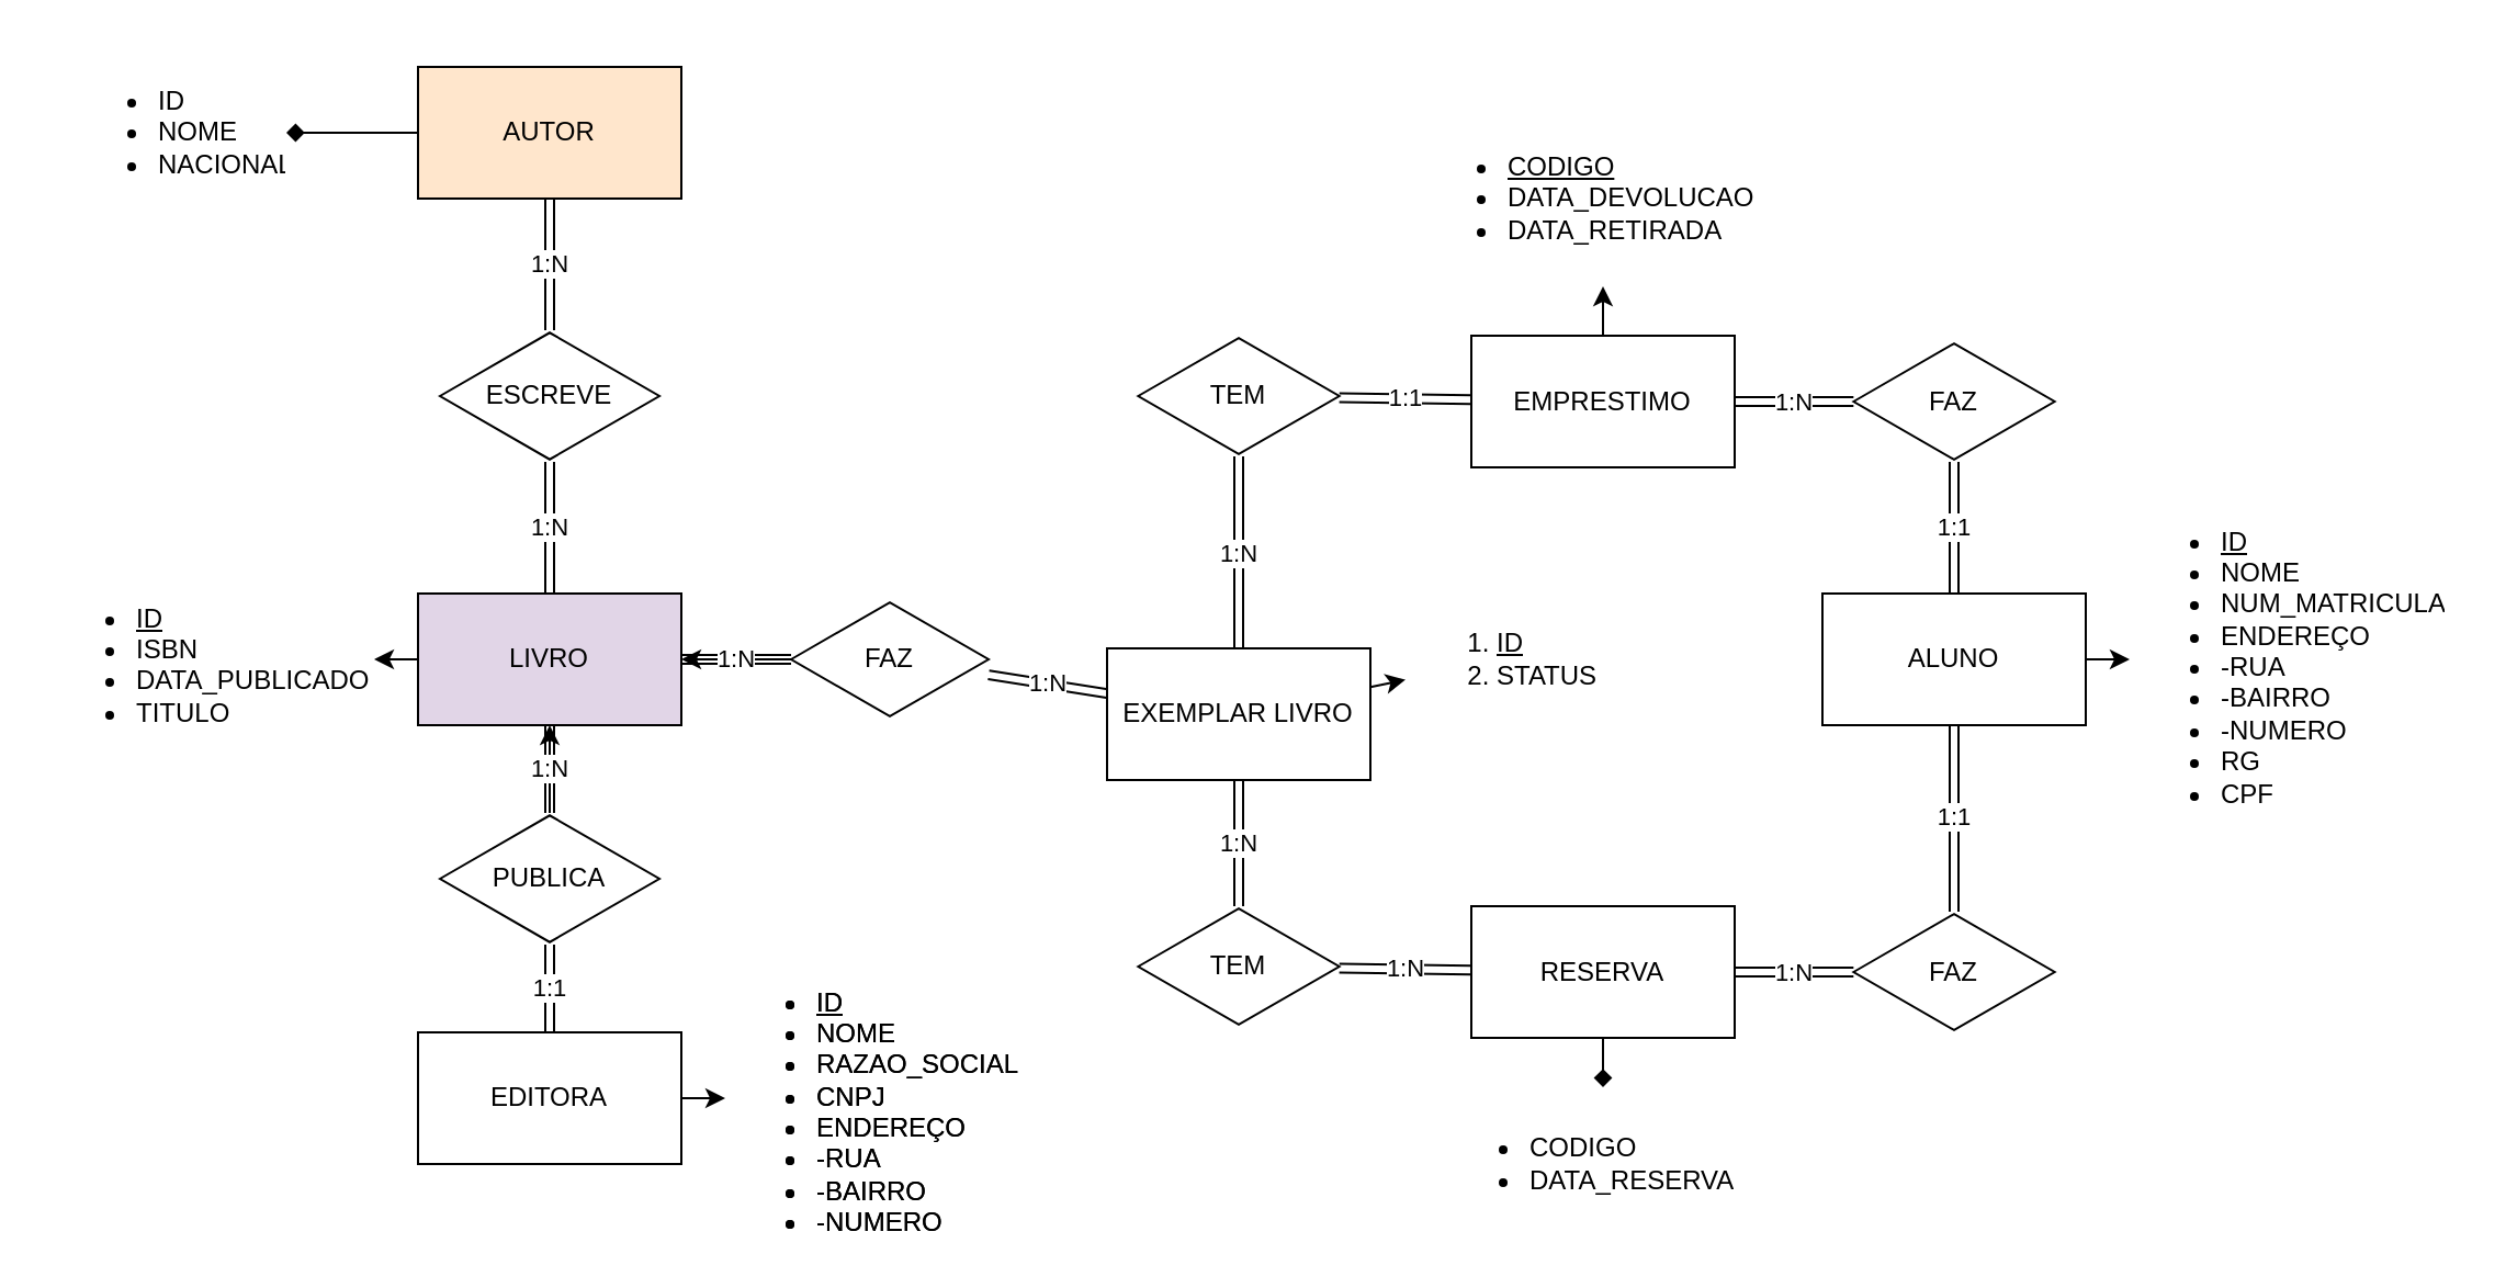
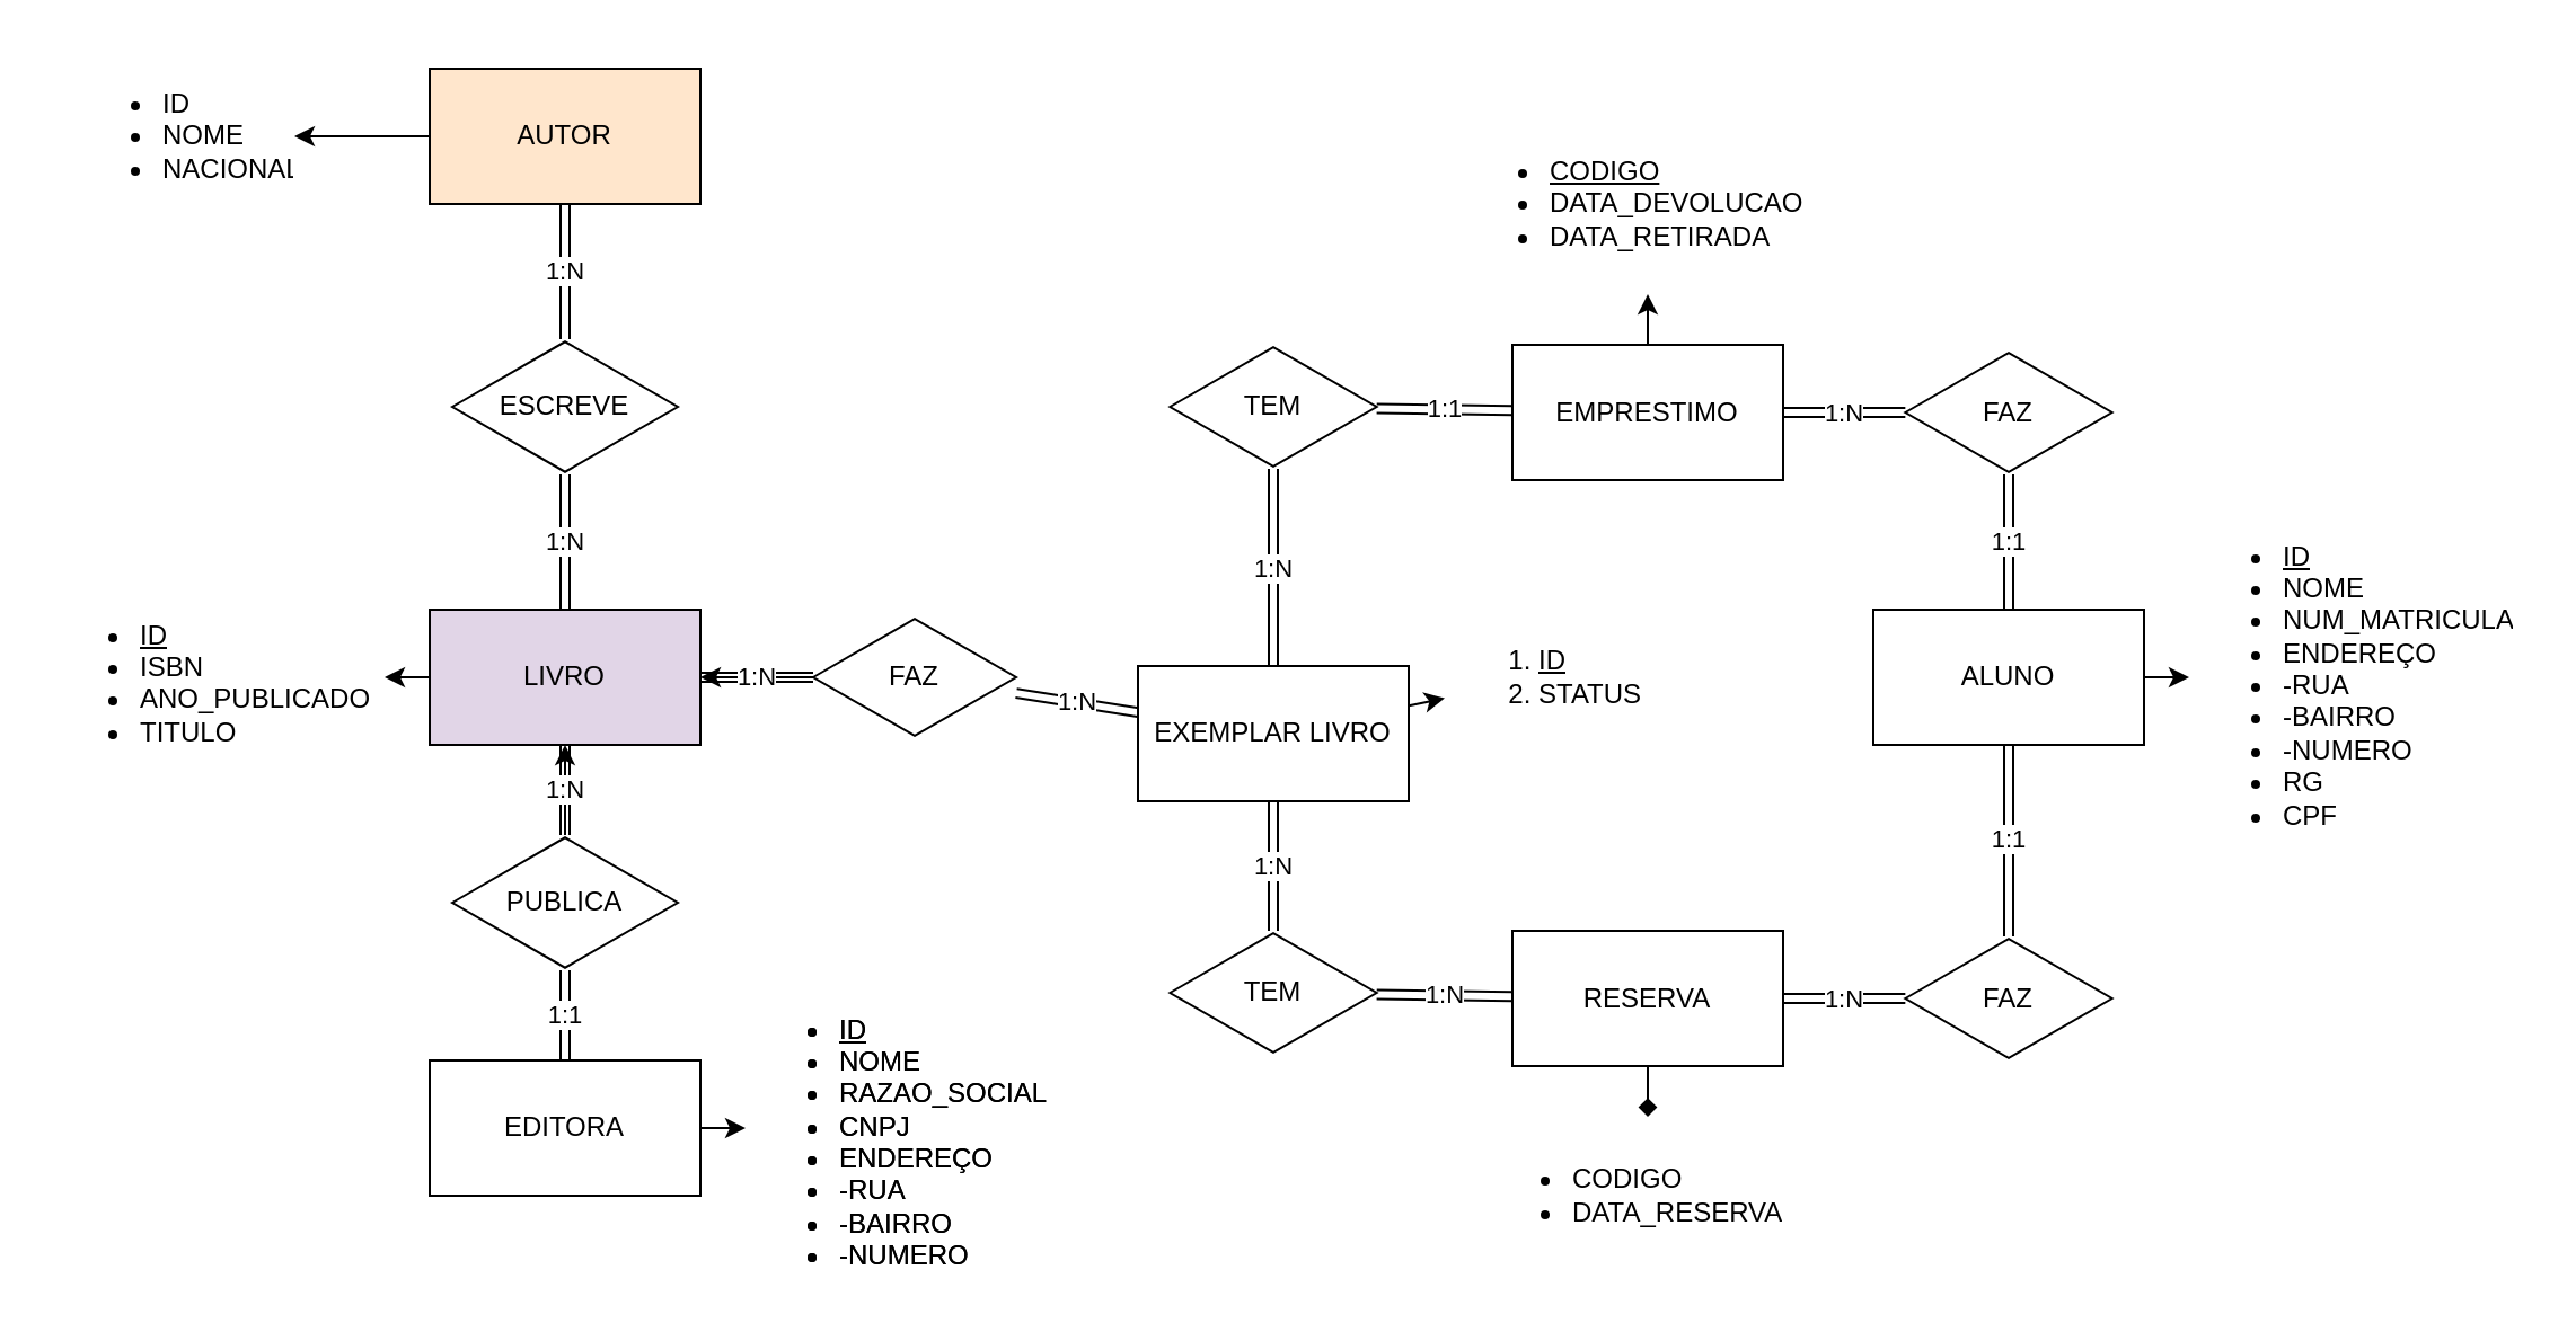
  <mxCell id="0" />
  <mxCell id="1" parent="0" />
  <mxCell id="2" value="EXEMPLAR LIVRO" style="rounded=0;whiteSpace=wrap;html=1;" parent="1" vertex="1"><mxGeometry x="504" y="295" width="120" height="60" as="geometry" /></mxCell>
  <mxCell id="3" value="LIVRO" style="rounded=0;whiteSpace=wrap;html=1;fillColor=#e1d5e7;" parent="1" vertex="1"><mxGeometry x="190" y="270" width="120" height="60" as="geometry" /></mxCell>
  <mxCell id="4" value="EMPRESTIMO" style="rounded=0;whiteSpace=wrap;html=1;" parent="1" vertex="1"><mxGeometry x="670" y="152.5" width="120" height="60" as="geometry" /></mxCell>
  <mxCell id="5" value="ALUNO" style="rounded=0;whiteSpace=wrap;html=1;" parent="1" vertex="1"><mxGeometry x="830" y="270" width="120" height="60" as="geometry" /></mxCell>
  <mxCell id="6" value="AUTOR" style="rounded=0;whiteSpace=wrap;html=1;fillColor=#ffe6cc;" parent="1" vertex="1"><mxGeometry x="190" y="30" width="120" height="60" as="geometry" /></mxCell>
  <mxCell id="7" value="" style="edgeStyle=orthogonalEdgeStyle;rounded=0;orthogonalLoop=1;jettySize=auto;html=1;" parent="1" source="8" target="3" edge="1"><mxGeometry relative="1" as="geometry" /></mxCell>
  <mxCell id="8" value="FAZ" style="html=1;whiteSpace=wrap;aspect=fixed;shape=isoRectangle;" parent="1" vertex="1"><mxGeometry x="360" y="273" width="90" height="54" as="geometry" /></mxCell>
  <mxCell id="9" value="1:N" style="shape=link;html=1;rounded=0;" parent="1" source="3" target="8" edge="1"><mxGeometry width="100" relative="1" as="geometry"><mxPoint x="480" y="390" as="sourcePoint" /><mxPoint x="580" y="390" as="targetPoint" /></mxGeometry></mxCell>
  <mxCell id="10" value="EDITORA" style="rounded=0;whiteSpace=wrap;html=1;" parent="1" vertex="1"><mxGeometry x="190" y="470" width="120" height="60" as="geometry" /></mxCell>
  <mxCell id="11" value="" style="edgeStyle=orthogonalEdgeStyle;rounded=0;orthogonalLoop=1;jettySize=auto;html=1;" parent="1" source="12" target="3" edge="1"><mxGeometry relative="1" as="geometry" /></mxCell>
  <mxCell id="12" value="PUBLICA" style="html=1;whiteSpace=wrap;aspect=fixed;shape=isoRectangle;" parent="1" vertex="1"><mxGeometry x="200" y="370" width="100" height="60" as="geometry" /></mxCell>
  <mxCell id="13" value="1:N" style="shape=link;html=1;rounded=0;" parent="1" source="3" target="12" edge="1"><mxGeometry width="100" relative="1" as="geometry"><mxPoint x="480" y="320" as="sourcePoint" /><mxPoint x="580" y="320" as="targetPoint" /></mxGeometry></mxCell>
  <mxCell id="14" value="1:1" style="shape=link;html=1;rounded=0;" parent="1" source="12" target="10" edge="1"><mxGeometry x="0.02" width="100" relative="1" as="geometry"><mxPoint x="480" y="320" as="sourcePoint" /><mxPoint x="580" y="320" as="targetPoint" /><mxPoint as="offset" /></mxGeometry></mxCell>
  <mxCell id="15" value="FAZ" style="html=1;whiteSpace=wrap;aspect=fixed;shape=isoRectangle;" parent="1" vertex="1"><mxGeometry x="844.17" y="415" width="91.66" height="55" as="geometry" /></mxCell>
  <mxCell id="16" value="ESCREVE" style="html=1;whiteSpace=wrap;aspect=fixed;shape=isoRectangle;" parent="1" vertex="1"><mxGeometry x="200" y="150" width="100" height="60" as="geometry" /></mxCell>
  <mxCell id="17" value="1:N" style="shape=link;html=1;rounded=0;" parent="1" source="3" target="16" edge="1"><mxGeometry width="100" relative="1" as="geometry"><mxPoint x="480" y="240" as="sourcePoint" /><mxPoint x="580" y="240" as="targetPoint" /></mxGeometry></mxCell>
  <mxCell id="18" value="1:1" style="shape=link;html=1;rounded=0;" parent="1" source="15" target="5" edge="1"><mxGeometry width="100" relative="1" as="geometry"><mxPoint x="480" y="240" as="sourcePoint" /><mxPoint x="580" y="240" as="targetPoint" /></mxGeometry></mxCell>
  <mxCell id="19" value="RESERVA" style="rounded=0;whiteSpace=wrap;html=1;" parent="1" vertex="1"><mxGeometry x="670" y="412.5" width="120" height="60" as="geometry" /></mxCell>
  <mxCell id="20" value="1:N" style="shape=link;html=1;rounded=0;" parent="1" source="16" target="6" edge="1"><mxGeometry width="100" relative="1" as="geometry"><mxPoint x="210" y="130" as="sourcePoint" /><mxPoint x="310" y="130" as="targetPoint" /></mxGeometry></mxCell>
  <mxCell id="21" value="FAZ" style="html=1;whiteSpace=wrap;aspect=fixed;shape=isoRectangle;" parent="1" vertex="1"><mxGeometry x="844.17" y="155" width="91.66" height="55" as="geometry" /></mxCell>
  <mxCell id="22" value="TEM" style="html=1;whiteSpace=wrap;aspect=fixed;shape=isoRectangle;" parent="1" vertex="1"><mxGeometry x="518.17" y="412.5" width="91.66" height="55" as="geometry" /></mxCell>
  <mxCell id="23" value="TEM" style="html=1;whiteSpace=wrap;aspect=fixed;shape=isoRectangle;" parent="1" vertex="1"><mxGeometry x="518.17" y="152.5" width="91.66" height="55" as="geometry" /></mxCell>
  <mxCell id="24" value="1:N" style="shape=link;html=1;rounded=0;" edge="1" parent="1" source="23" target="2"><mxGeometry width="100" relative="1" as="geometry"><mxPoint x="510" y="250" as="sourcePoint" /><mxPoint x="610" y="250" as="targetPoint" /></mxGeometry></mxCell>
  <mxCell id="25" value="1:1" style="shape=link;html=1;rounded=0;" edge="1" parent="1" source="23" target="4"><mxGeometry width="100" relative="1" as="geometry"><mxPoint x="510" y="250" as="sourcePoint" /><mxPoint x="610" y="250" as="targetPoint" /></mxGeometry></mxCell>
  <mxCell id="26" value="1:N" style="shape=link;html=1;rounded=0;" edge="1" parent="1" source="2" target="22"><mxGeometry width="100" relative="1" as="geometry"><mxPoint x="510" y="250" as="sourcePoint" /><mxPoint x="610" y="250" as="targetPoint" /></mxGeometry></mxCell>
  <mxCell id="27" value="1:N" style="shape=link;html=1;rounded=0;" edge="1" parent="1" source="22" target="19"><mxGeometry width="100" relative="1" as="geometry"><mxPoint x="510" y="250" as="sourcePoint" /><mxPoint x="610" y="250" as="targetPoint" /></mxGeometry></mxCell>
  <mxCell id="28" value="1:N" style="shape=link;html=1;rounded=0;" edge="1" parent="1" source="19" target="15"><mxGeometry width="100" relative="1" as="geometry"><mxPoint x="510" y="250" as="sourcePoint" /><mxPoint x="610" y="250" as="targetPoint" /></mxGeometry></mxCell>
  <mxCell id="29" value="1:N" style="shape=link;html=1;rounded=0;" edge="1" parent="1" source="4" target="21"><mxGeometry width="100" relative="1" as="geometry"><mxPoint x="510" y="250" as="sourcePoint" /><mxPoint x="610" y="250" as="targetPoint" /></mxGeometry></mxCell>
  <mxCell id="30" value="1:1" style="shape=link;html=1;rounded=0;" edge="1" parent="1" source="5" target="21"><mxGeometry width="100" relative="1" as="geometry"><mxPoint x="510" y="250" as="sourcePoint" /><mxPoint x="610" y="250" as="targetPoint" /></mxGeometry></mxCell>
  <mxCell id="31" value="1:N" style="shape=link;html=1;rounded=0;" edge="1" parent="1" source="8" target="2"><mxGeometry width="100" relative="1" as="geometry"><mxPoint x="510" y="250" as="sourcePoint" /><mxPoint x="610" y="250" as="targetPoint" /></mxGeometry></mxCell>
  <mxCell id="32" value="&lt;ul&gt;&lt;li&gt;&lt;u&gt;ID&lt;/u&gt;&lt;/li&gt;&lt;li&gt;NOME&lt;/li&gt;&lt;li&gt;RAZAO_SOCIAL&lt;/li&gt;&lt;li&gt;CNPJ&lt;/li&gt;&lt;li&gt;ENDEREÇO&lt;/li&gt;&lt;li&gt;-RUA&lt;/li&gt;&lt;li&gt;-BAIRRO&lt;/li&gt;&lt;li&gt;-NUMERO&lt;/li&gt;&lt;/ul&gt;" style="text;strokeColor=none;fillColor=none;html=1;whiteSpace=wrap;verticalAlign=middle;overflow=hidden;" vertex="1" parent="1"><mxGeometry x="330" y="435" width="140" height="130" as="geometry" /></mxCell>
  <mxCell id="33" value="" style="endArrow=classic;html=1;rounded=0;" edge="1" parent="1" source="10" target="32"><mxGeometry width="50" height="50" relative="1" as="geometry"><mxPoint x="560" y="320" as="sourcePoint" /><mxPoint x="610" y="270" as="targetPoint" /></mxGeometry></mxCell>
  <mxCell id="34" value="&lt;ul&gt;&lt;li&gt;ID&lt;/li&gt;&lt;li&gt;NOME&lt;/li&gt;&lt;li&gt;RAZAO_SOCIAL&lt;/li&gt;&lt;li&gt;CNPJ&lt;/li&gt;&lt;li&gt;ENDEREÇO&lt;/li&gt;&lt;li&gt;-RUA&lt;/li&gt;&lt;li&gt;-BAIRRO&lt;/li&gt;&lt;li&gt;-NUMERO&lt;/li&gt;&lt;/ul&gt;" style="text;strokeColor=none;fillColor=none;html=1;whiteSpace=wrap;verticalAlign=middle;overflow=hidden;" vertex="1" parent="1"><mxGeometry x="330" y="435" width="140" height="130" as="geometry" /></mxCell>
- <mxCell id="35" value="&lt;ul&gt;&lt;li&gt;&lt;u&gt;ID&lt;/u&gt;&lt;/li&gt;&lt;li&gt;ISBN&lt;/li&gt;&lt;li&gt;DATA_PUBLICADO&lt;/li&gt;&lt;li&gt;TITULO&lt;/li&gt;&lt;/ul&gt;" style="text;strokeColor=none;fillColor=none;html=1;whiteSpace=wrap;verticalAlign=middle;overflow=hidden;" vertex="1" parent="1"><mxGeometry x="20" y="260" width="150" height="80" as="geometry" /></mxCell>
+ <mxCell id="35" value="&lt;ul&gt;&lt;li&gt;&lt;u&gt;ID&lt;/u&gt;&lt;/li&gt;&lt;li&gt;ISBN&lt;/li&gt;&lt;li&gt;ANO_PUBLICADO&lt;/li&gt;&lt;li&gt;TITULO&lt;/li&gt;&lt;/ul&gt;" style="text;strokeColor=none;fillColor=none;html=1;whiteSpace=wrap;verticalAlign=middle;overflow=hidden;" vertex="1" parent="1"><mxGeometry x="20" y="260" width="150" height="80" as="geometry" /></mxCell>
  <mxCell id="36" value="" style="endArrow=classic;html=1;rounded=0;" edge="1" parent="1" source="3" target="35"><mxGeometry width="50" height="50" relative="1" as="geometry"><mxPoint x="510" y="320" as="sourcePoint" /><mxPoint x="560" y="270" as="targetPoint" /></mxGeometry></mxCell>
  <mxCell id="37" value="&lt;ul&gt;&lt;li&gt;ID&lt;/li&gt;&lt;li&gt;NOME&lt;/li&gt;&lt;li&gt;NACIONALIDADE&lt;/li&gt;&lt;/ul&gt;" style="text;strokeColor=none;fillColor=none;html=1;whiteSpace=wrap;verticalAlign=middle;overflow=hidden;" vertex="1" parent="1"><mxGeometry x="30" y="20" width="100" height="80" as="geometry" /></mxCell>
- <mxCell id="38" value="" style="endArrow=diamond;html=1;rounded=0;" edge="1" parent="1" source="6" target="37"><mxGeometry width="50" height="50" relative="1" as="geometry"><mxPoint x="510" y="320" as="sourcePoint" /><mxPoint x="560" y="270" as="targetPoint" /></mxGeometry></mxCell>
+ <mxCell id="38" value="" style="endArrow=classic;html=1;rounded=0;" edge="1" parent="1" source="6" target="37"><mxGeometry width="50" height="50" relative="1" as="geometry"><mxPoint x="510" y="320" as="sourcePoint" /><mxPoint x="560" y="270" as="targetPoint" /></mxGeometry></mxCell>
  <mxCell id="39" value="&lt;ol&gt;&lt;li&gt;&lt;u&gt;ID&lt;/u&gt;&lt;/li&gt;&lt;li&gt;STATUS&lt;/li&gt;&lt;/ol&gt;" style="text;strokeColor=none;fillColor=none;html=1;whiteSpace=wrap;verticalAlign=middle;overflow=hidden;" vertex="1" parent="1"><mxGeometry x="640" y="260" width="90" height="80" as="geometry" /></mxCell>
  <mxCell id="40" value="" style="endArrow=classic;html=1;rounded=0;" edge="1" parent="1" source="2" target="39"><mxGeometry width="50" height="50" relative="1" as="geometry"><mxPoint x="510" y="320" as="sourcePoint" /><mxPoint x="560" y="270" as="targetPoint" /></mxGeometry></mxCell>
  <mxCell id="41" value="&lt;ul&gt;&lt;li&gt;CODIGO&lt;/li&gt;&lt;li&gt;DATA_RESERVA&lt;/li&gt;&lt;/ul&gt;" style="text;strokeColor=none;fillColor=none;html=1;whiteSpace=wrap;verticalAlign=middle;overflow=hidden;" vertex="1" parent="1"><mxGeometry x="655" y="495" width="150" height="70" as="geometry" /></mxCell>
  <mxCell id="42" value="" style="endArrow=diamond;html=1;rounded=0;" edge="1" parent="1" source="19" target="41"><mxGeometry width="50" height="50" relative="1" as="geometry"><mxPoint x="510" y="320" as="sourcePoint" /><mxPoint x="560" y="270" as="targetPoint" /></mxGeometry></mxCell>
  <mxCell id="43" value="&lt;ul&gt;&lt;li&gt;&lt;u&gt;ID&lt;/u&gt;&lt;/li&gt;&lt;li&gt;NOME&lt;/li&gt;&lt;li&gt;NUM_MATRICULA&lt;/li&gt;&lt;li&gt;ENDEREÇO&lt;/li&gt;&lt;li&gt;-RUA&lt;/li&gt;&lt;li&gt;-BAIRRO&lt;/li&gt;&lt;li&gt;-NUMERO&lt;/li&gt;&lt;li&gt;RG&lt;/li&gt;&lt;li&gt;CPF&lt;/li&gt;&lt;li&gt;&lt;br&gt;&lt;/li&gt;&lt;/ul&gt;" style="text;strokeColor=none;fillColor=none;html=1;whiteSpace=wrap;verticalAlign=middle;overflow=hidden;" vertex="1" parent="1"><mxGeometry x="970" y="225" width="150" height="150" as="geometry" /></mxCell>
  <mxCell id="44" value="" style="endArrow=classic;html=1;rounded=0;" edge="1" parent="1" source="5" target="43"><mxGeometry width="50" height="50" relative="1" as="geometry"><mxPoint x="590" y="320" as="sourcePoint" /><mxPoint x="640" y="270" as="targetPoint" /></mxGeometry></mxCell>
  <mxCell id="45" value="&lt;ul&gt;&lt;li&gt;&lt;u&gt;CODIGO&lt;/u&gt;&lt;/li&gt;&lt;li&gt;DATA_DEVOLUCAO&lt;/li&gt;&lt;li&gt;DATA_RETIRADA&lt;/li&gt;&lt;/ul&gt;" style="text;strokeColor=none;fillColor=none;html=1;whiteSpace=wrap;verticalAlign=middle;overflow=hidden;" vertex="1" parent="1"><mxGeometry x="645" y="50" width="170" height="80" as="geometry" /></mxCell>
  <mxCell id="46" value="" style="endArrow=classic;html=1;rounded=0;" edge="1" parent="1" source="4" target="45"><mxGeometry width="50" height="50" relative="1" as="geometry"><mxPoint x="590" y="310" as="sourcePoint" /><mxPoint x="640" y="260" as="targetPoint" /></mxGeometry></mxCell>
